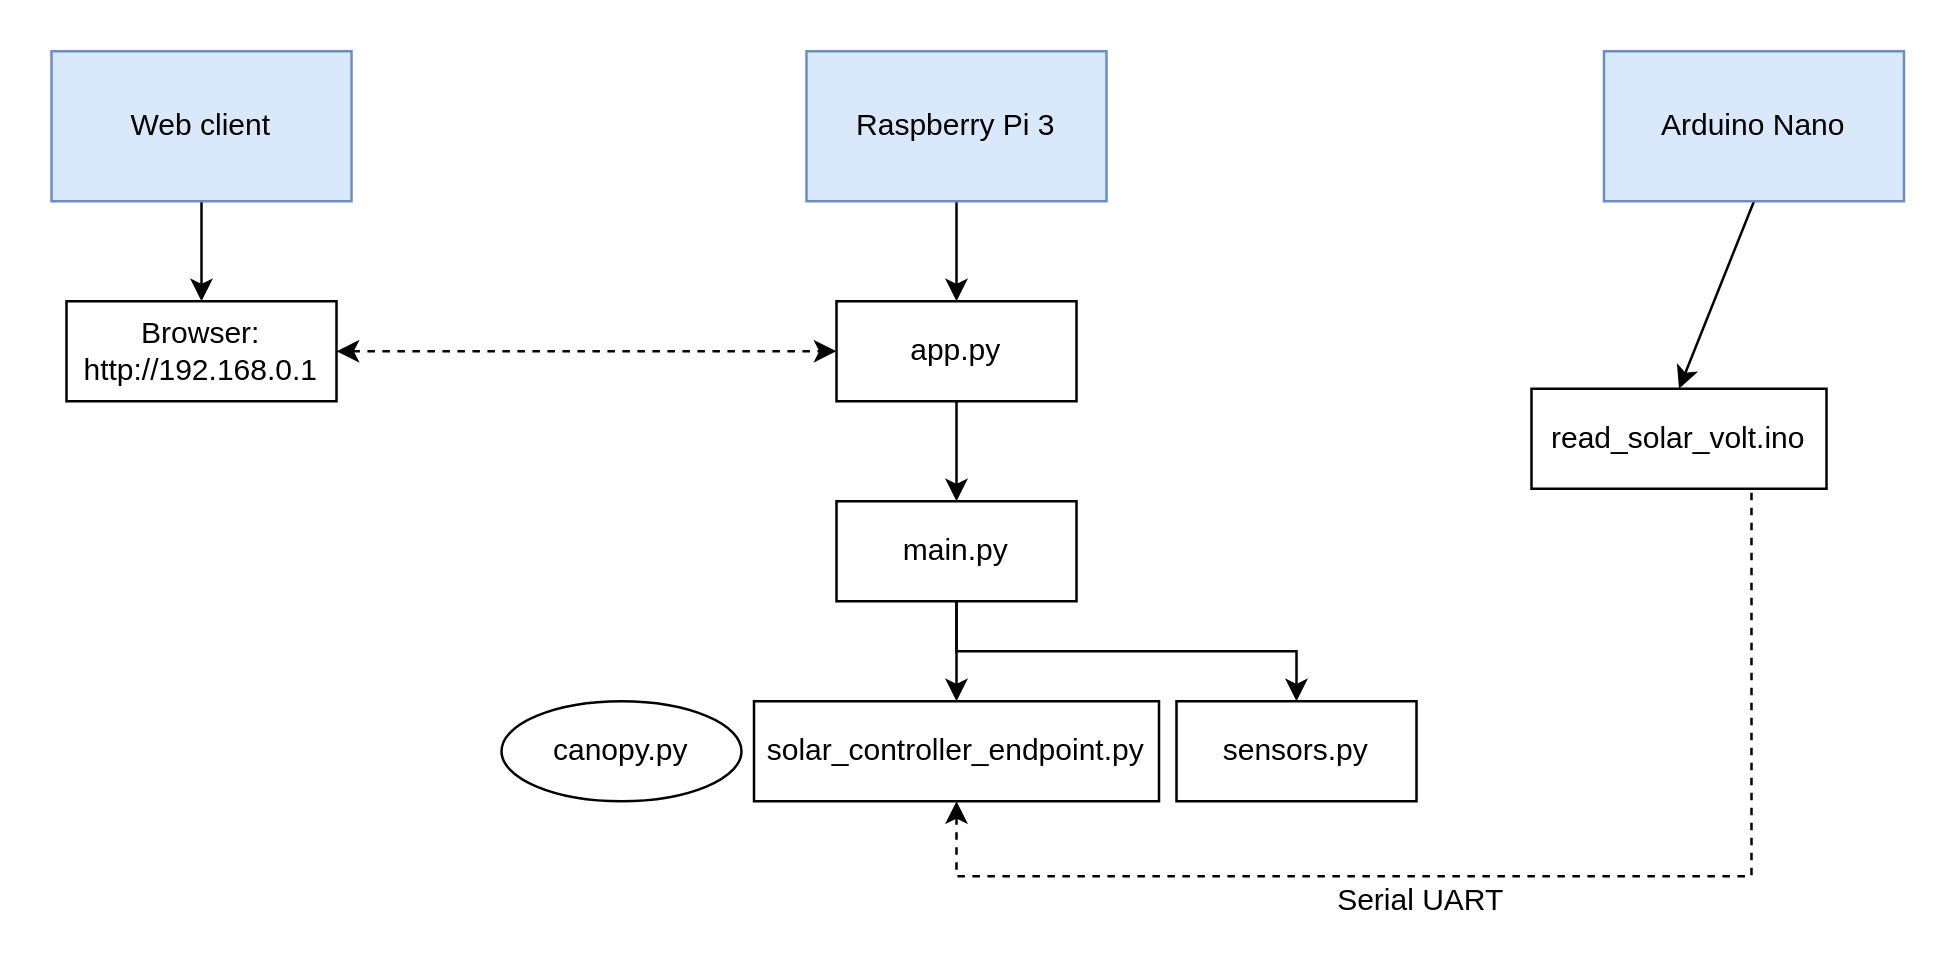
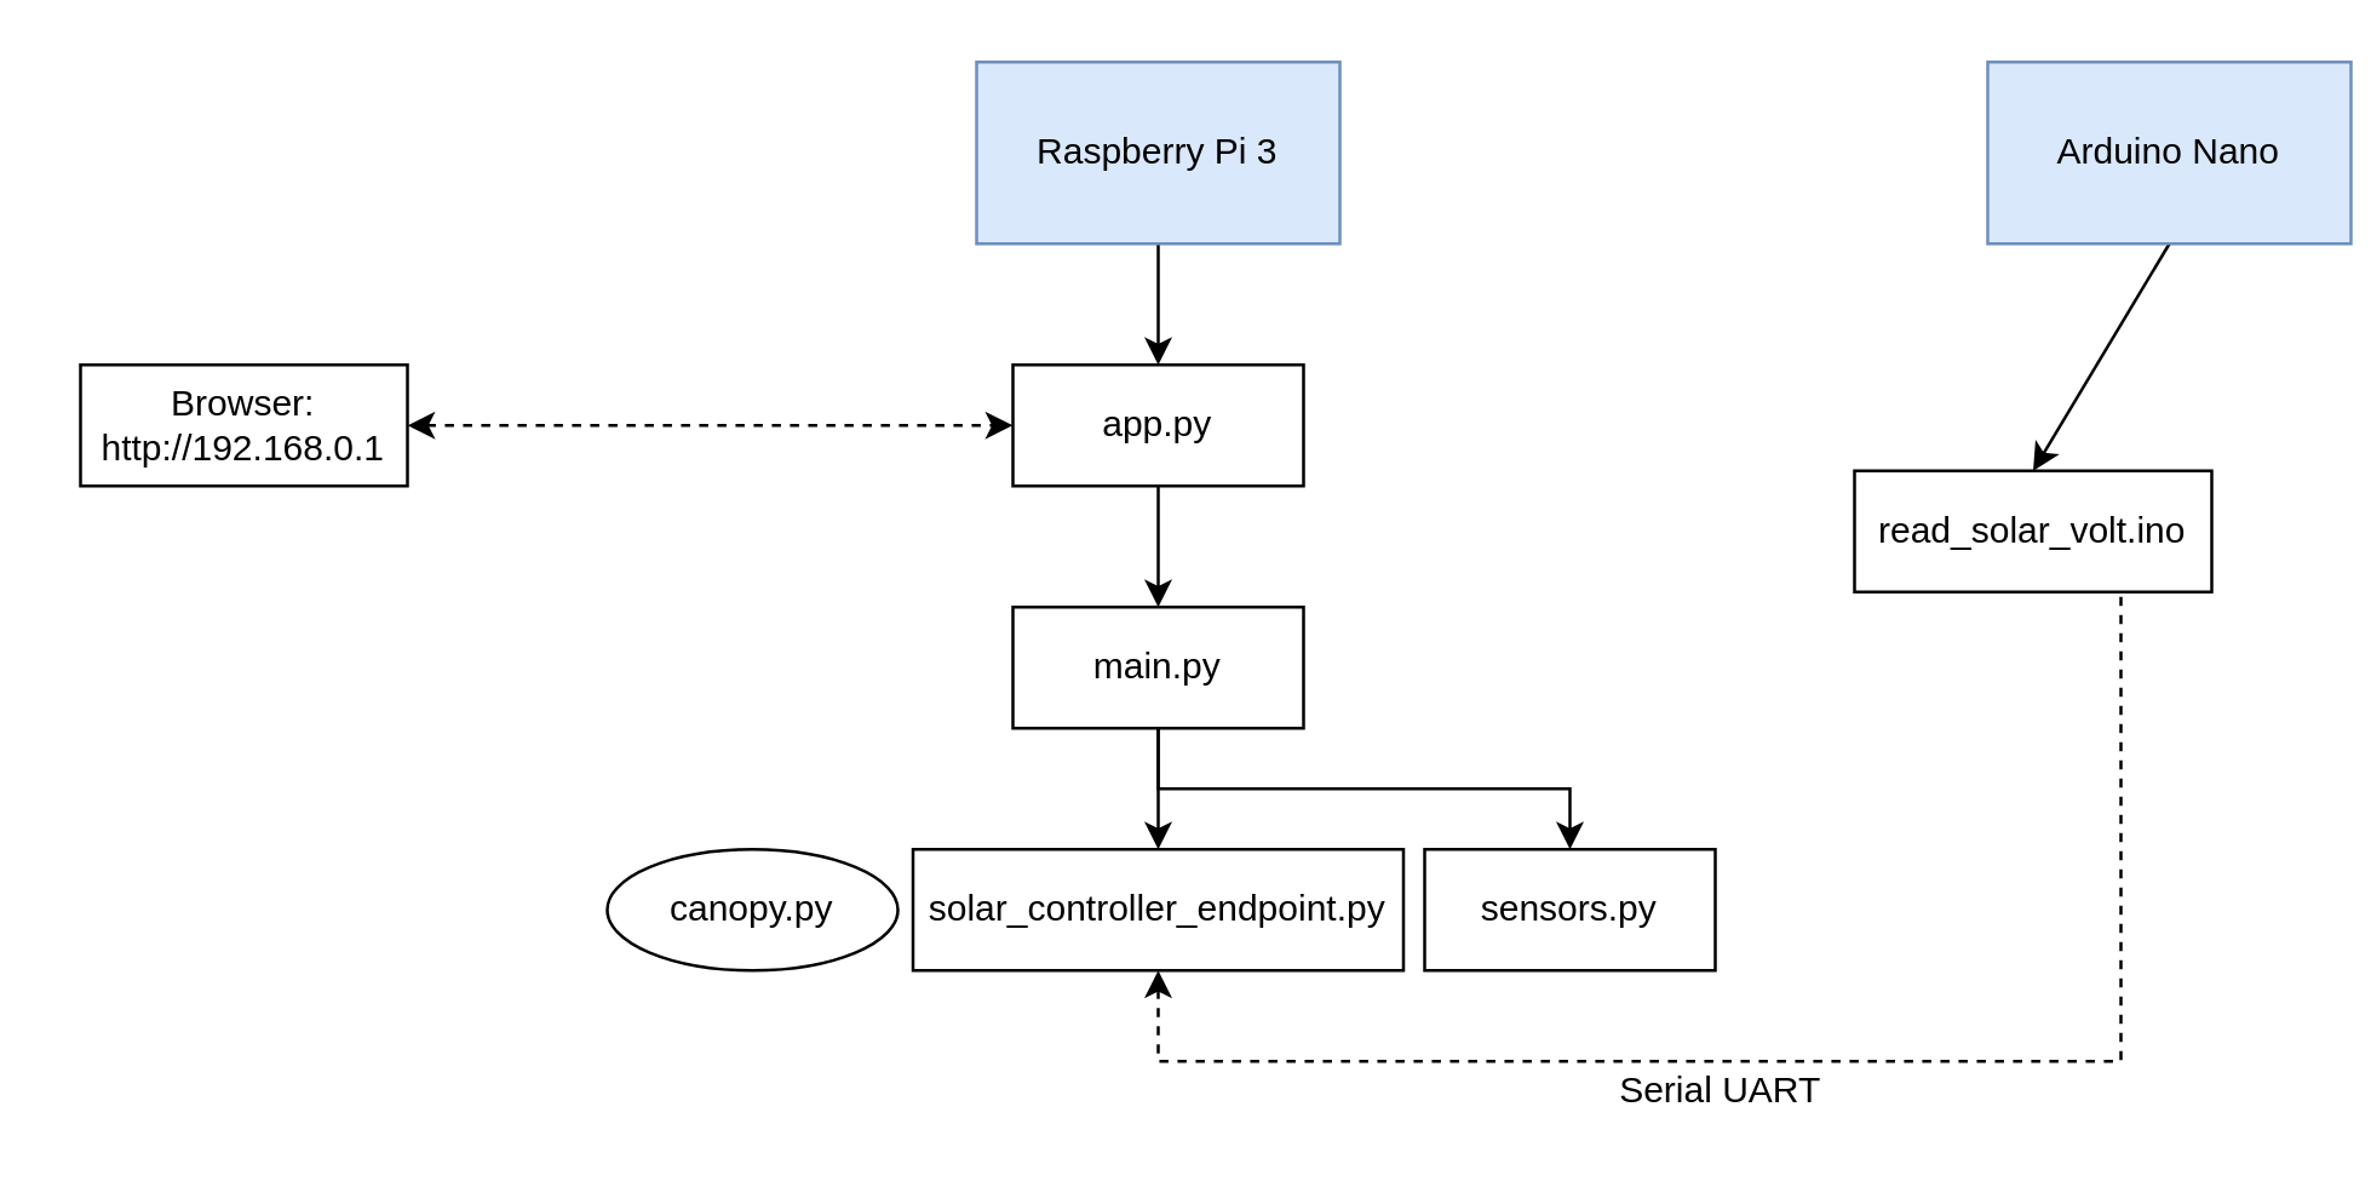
  <mxCell id="0" />
  <mxCell id="1" parent="0" />
  <mxCell id="2" style="edgeStyle=orthogonalEdgeStyle;rounded=0;orthogonalLoop=1;jettySize=auto;html=1;exitX=0.5;exitY=1;exitDx=0;exitDy=0;entryX=0.5;entryY=0;entryDx=0;entryDy=0;" edge="1" parent="1" source="3" target="6"><mxGeometry relative="1" as="geometry" /></mxCell>
  <mxCell id="3" value="app.py" style="rounded=0;whiteSpace=wrap;html=1;" vertex="1" parent="1"><mxGeometry x="334" y="120" width="96" height="40" as="geometry" /></mxCell>
  <mxCell id="4" style="edgeStyle=orthogonalEdgeStyle;rounded=0;orthogonalLoop=1;jettySize=auto;html=1;exitX=0.5;exitY=1;exitDx=0;exitDy=0;entryX=0.5;entryY=0;entryDx=0;entryDy=0;" edge="1" parent="1" source="6" target="14"><mxGeometry relative="1" as="geometry" /></mxCell>
  <mxCell id="5" style="edgeStyle=orthogonalEdgeStyle;rounded=0;orthogonalLoop=1;jettySize=auto;html=1;exitX=0.5;exitY=1;exitDx=0;exitDy=0;entryX=0.5;entryY=0;entryDx=0;entryDy=0;" edge="1" parent="1" source="6" target="12"><mxGeometry relative="1" as="geometry" /></mxCell>
  <mxCell id="6" value="main.py" style="rounded=0;whiteSpace=wrap;html=1;" vertex="1" parent="1"><mxGeometry x="334" y="200" width="96" height="40" as="geometry" /></mxCell>
  <mxCell id="7" style="edgeStyle=orthogonalEdgeStyle;rounded=0;orthogonalLoop=1;jettySize=auto;html=1;exitX=0.5;exitY=1;exitDx=0;exitDy=0;entryX=0.5;entryY=0;entryDx=0;entryDy=0;" edge="1" parent="1" source="8" target="3"><mxGeometry relative="1" as="geometry" /></mxCell>
  <mxCell id="8" value="Raspberry Pi 3" style="rounded=0;whiteSpace=wrap;html=1;fillColor=#dae8fc;strokeColor=#6c8ebf;" vertex="1" parent="1"><mxGeometry x="322" y="20" width="120" height="60" as="geometry" /></mxCell>
  <mxCell id="9" style="rounded=0;orthogonalLoop=1;jettySize=auto;html=1;exitX=0.5;exitY=1;exitDx=0;exitDy=0;entryX=0.5;entryY=0;entryDx=0;entryDy=0;" edge="1" parent="1" source="10" target="15"><mxGeometry relative="1" as="geometry" /></mxCell>
- <mxCell id="10" value="Arduino Nano" style="rounded=0;whiteSpace=wrap;html=1;fillColor=#dae8fc;strokeColor=#6c8ebf;" vertex="1" parent="1"><mxGeometry x="641" y="20" width="120" height="60" as="geometry" /></mxCell>
+ <mxCell id="10" value="Arduino Nano" style="rounded=0;whiteSpace=wrap;html=1;fillColor=#dae8fc;strokeColor=#6c8ebf;" vertex="1" parent="1"><mxGeometry x="656" y="20" width="120" height="60" as="geometry" /></mxCell>
  <mxCell id="11" style="edgeStyle=orthogonalEdgeStyle;rounded=0;orthogonalLoop=1;jettySize=auto;html=1;exitX=0.5;exitY=1;exitDx=0;exitDy=0;entryX=0.5;entryY=1;entryDx=0;entryDy=0;endArrow=none;endFill=0;dashed=1;startArrow=classic;startFill=1;" edge="1" parent="1" source="12" target="15"><mxGeometry relative="1" as="geometry"><Array as="points"><mxPoint x="382" y="350" /><mxPoint x="700" y="350" /></Array></mxGeometry></mxCell>
  <mxCell id="12" value="solar_controller_endpoint.py" style="rounded=0;whiteSpace=wrap;html=1;" vertex="1" parent="1"><mxGeometry x="301" y="280" width="162" height="40" as="geometry" /></mxCell>
  <mxCell id="13" value="canopy.py" style="ellipse;whiteSpace=wrap;html=1;" vertex="1" parent="1"><mxGeometry x="200" y="280" width="96" height="40" as="geometry" /></mxCell>
  <mxCell id="14" value="sensors.py" style="rounded=0;whiteSpace=wrap;html=1;" vertex="1" parent="1"><mxGeometry x="470" y="280" width="96" height="40" as="geometry" /></mxCell>
  <mxCell id="15" value="read_solar_volt.ino" style="rounded=0;whiteSpace=wrap;html=1;" vertex="1" parent="1"><mxGeometry x="612" y="155" width="118" height="40" as="geometry" /></mxCell>
  <mxCell id="16" value="Serial UART" style="text;html=1;strokeColor=none;fillColor=none;align=center;verticalAlign=middle;whiteSpace=wrap;rounded=0;" vertex="1" parent="1"><mxGeometry x="526" y="350" width="84" height="20" as="geometry" /></mxCell>
- <mxCell id="17" style="edgeStyle=orthogonalEdgeStyle;rounded=0;orthogonalLoop=1;jettySize=auto;html=1;exitX=0.5;exitY=1;exitDx=0;exitDy=0;entryX=0.5;entryY=0;entryDx=0;entryDy=0;endArrow=classic;endFill=1;" edge="1" parent="1" source="18" target="20"><mxGeometry relative="1" as="geometry" /></mxCell>
- <mxCell id="18" value="Web client" style="rounded=0;whiteSpace=wrap;html=1;fillColor=#dae8fc;strokeColor=#6c8ebf;" vertex="1" parent="1"><mxGeometry x="20" y="20" width="120" height="60" as="geometry" /></mxCell>
  <mxCell id="19" style="edgeStyle=orthogonalEdgeStyle;rounded=0;orthogonalLoop=1;jettySize=auto;html=1;exitX=1;exitY=0.5;exitDx=0;exitDy=0;entryX=0;entryY=0.5;entryDx=0;entryDy=0;dashed=1;endArrow=classic;endFill=1;startArrow=classic;startFill=1;" edge="1" parent="1" source="20" target="3"><mxGeometry relative="1" as="geometry" /></mxCell>
  <mxCell id="20" value="Browser:&lt;br&gt;http://192.168.0.1" style="rounded=0;whiteSpace=wrap;html=1;" vertex="1" parent="1"><mxGeometry x="26" y="120" width="108" height="40" as="geometry" /></mxCell>
